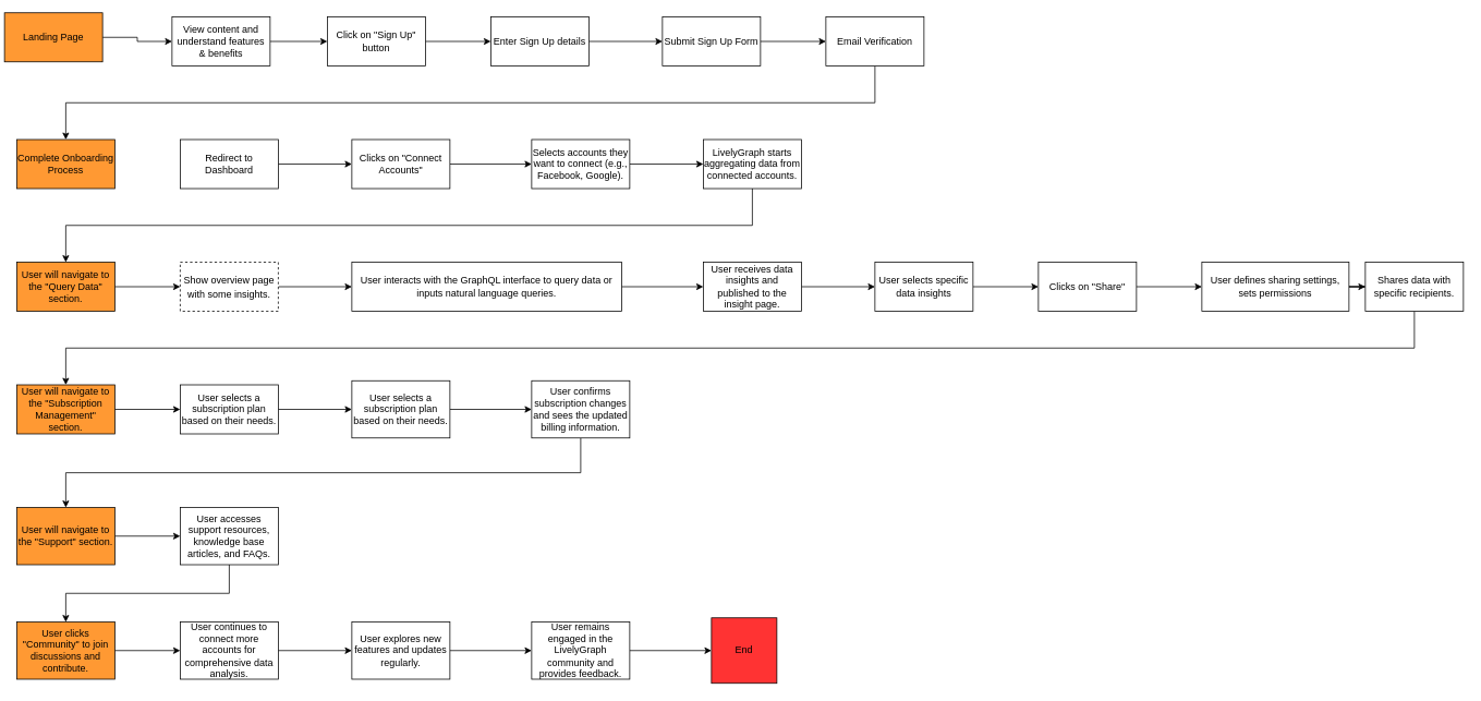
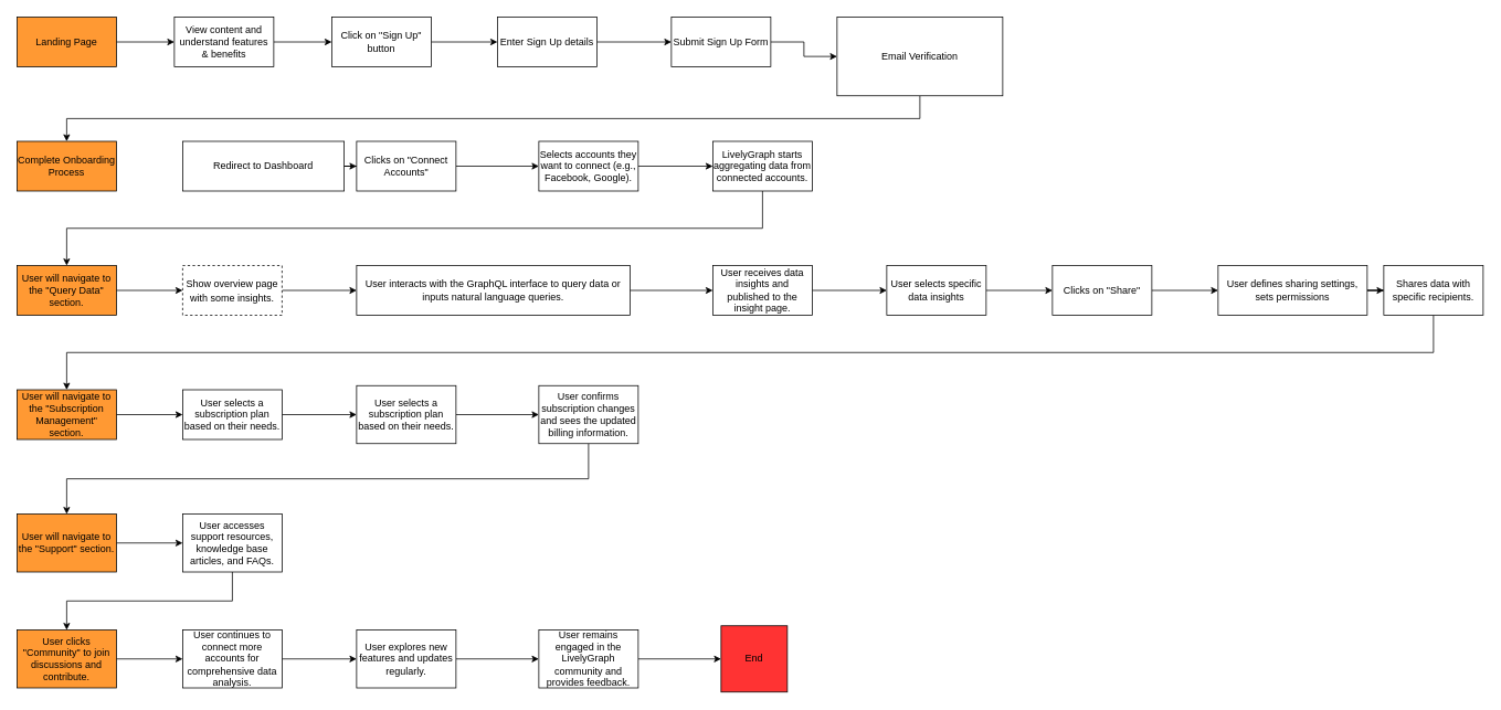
  <mxCell id="0" />
  <mxCell id="1" parent="0" />
  <mxCell id="2" style="edgeStyle=orthogonalEdgeStyle;rounded=0;orthogonalLoop=1;jettySize=auto;html=1;exitX=1;exitY=0.5;exitDx=0;exitDy=0;entryX=0;entryY=0.5;entryDx=0;entryDy=0;" edge="1" parent="1" source="3" target="5"><mxGeometry relative="1" as="geometry" /></mxCell>
- <mxCell id="3" value="Landing Page" style="rounded=0;whiteSpace=wrap;html=1;fillColor=#FF9933;" vertex="1" parent="1"><mxGeometry x="5" y="15" width="120" height="60" as="geometry" /></mxCell>
+ <mxCell id="3" value="Landing Page" style="rounded=0;whiteSpace=wrap;html=1;fillColor=#FF9933;" vertex="1" parent="1"><mxGeometry x="20" y="20" width="120" height="60" as="geometry" /></mxCell>
  <mxCell id="4" style="edgeStyle=orthogonalEdgeStyle;rounded=0;orthogonalLoop=1;jettySize=auto;html=1;exitX=1;exitY=0.5;exitDx=0;exitDy=0;entryX=0;entryY=0.5;entryDx=0;entryDy=0;" edge="1" parent="1" source="5" target="7"><mxGeometry relative="1" as="geometry" /></mxCell>
  <mxCell id="5" value="View content and understand features &amp;amp; benefits" style="rounded=0;whiteSpace=wrap;html=1;" vertex="1" parent="1"><mxGeometry x="210" y="20" width="120" height="60" as="geometry" /></mxCell>
  <mxCell id="6" style="edgeStyle=orthogonalEdgeStyle;rounded=0;orthogonalLoop=1;jettySize=auto;html=1;entryX=0;entryY=0.5;entryDx=0;entryDy=0;" edge="1" parent="1" source="7" target="9"><mxGeometry relative="1" as="geometry" /></mxCell>
  <mxCell id="7" value="Click on &quot;Sign Up&quot; button" style="rounded=0;whiteSpace=wrap;html=1;" vertex="1" parent="1"><mxGeometry x="400" y="20" width="120" height="60" as="geometry" /></mxCell>
  <mxCell id="8" style="edgeStyle=orthogonalEdgeStyle;rounded=0;orthogonalLoop=1;jettySize=auto;html=1;exitX=1;exitY=0.5;exitDx=0;exitDy=0;" edge="1" parent="1" source="9" target="11"><mxGeometry relative="1" as="geometry" /></mxCell>
  <mxCell id="9" value="Enter Sign Up details" style="rounded=0;whiteSpace=wrap;html=1;" vertex="1" parent="1"><mxGeometry x="600" y="20" width="120" height="60" as="geometry" /></mxCell>
  <mxCell id="10" style="edgeStyle=orthogonalEdgeStyle;rounded=0;orthogonalLoop=1;jettySize=auto;html=1;exitX=1;exitY=0.5;exitDx=0;exitDy=0;" edge="1" parent="1" source="11" target="13"><mxGeometry relative="1" as="geometry" /></mxCell>
  <mxCell id="11" value="Submit Sign Up Form" style="rounded=0;whiteSpace=wrap;html=1;" vertex="1" parent="1"><mxGeometry x="810" y="20" width="120" height="60" as="geometry" /></mxCell>
  <mxCell id="12" style="edgeStyle=orthogonalEdgeStyle;rounded=0;orthogonalLoop=1;jettySize=auto;html=1;exitX=0.5;exitY=1;exitDx=0;exitDy=0;entryX=0.5;entryY=0;entryDx=0;entryDy=0;" edge="1" parent="1" source="13" target="14"><mxGeometry relative="1" as="geometry"><mxPoint x="280" y="80" as="sourcePoint" /></mxGeometry></mxCell>
- <mxCell id="13" value="Email Verification" style="rounded=0;whiteSpace=wrap;html=1;" vertex="1" parent="1"><mxGeometry x="1010" y="20" width="120" height="60" as="geometry" /></mxCell>
+ <mxCell id="13" value="Email Verification" style="rounded=0;whiteSpace=wrap;html=1;" vertex="1" parent="1"><mxGeometry x="1010" y="20" width="200" height="95" as="geometry" /></mxCell>
  <mxCell id="14" value="Complete Onboarding Process" style="rounded=0;whiteSpace=wrap;html=1;fillColor=#FF9933;" vertex="1" parent="1"><mxGeometry x="20" y="170" width="120" height="60" as="geometry" /></mxCell>
  <mxCell id="15" style="edgeStyle=orthogonalEdgeStyle;rounded=0;orthogonalLoop=1;jettySize=auto;html=1;entryX=0;entryY=0.5;entryDx=0;entryDy=0;" edge="1" parent="1" source="16" target="18"><mxGeometry relative="1" as="geometry" /></mxCell>
- <mxCell id="16" value="Redirect to Dashboard" style="rounded=0;whiteSpace=wrap;html=1;" vertex="1" parent="1"><mxGeometry x="220" y="170" width="120" height="60" as="geometry" /></mxCell>
+ <mxCell id="16" value="Redirect to Dashboard" style="rounded=0;whiteSpace=wrap;html=1;" vertex="1" parent="1"><mxGeometry x="220" y="170" width="195" height="60" as="geometry" /></mxCell>
  <mxCell id="17" style="edgeStyle=orthogonalEdgeStyle;rounded=0;orthogonalLoop=1;jettySize=auto;html=1;entryX=0;entryY=0.5;entryDx=0;entryDy=0;" edge="1" parent="1" source="18" target="20"><mxGeometry relative="1" as="geometry" /></mxCell>
  <mxCell id="18" value="Clicks on &quot;Connect Accounts&quot;" style="rounded=0;whiteSpace=wrap;html=1;" vertex="1" parent="1"><mxGeometry x="430" y="170" width="120" height="60" as="geometry" /></mxCell>
  <mxCell id="19" style="edgeStyle=orthogonalEdgeStyle;rounded=0;orthogonalLoop=1;jettySize=auto;html=1;exitX=1;exitY=0.5;exitDx=0;exitDy=0;entryX=0;entryY=0.5;entryDx=0;entryDy=0;" edge="1" parent="1" source="20" target="22"><mxGeometry relative="1" as="geometry" /></mxCell>
  <mxCell id="20" value="Selects accounts they want to connect (e.g., Facebook, Google)." style="rounded=0;whiteSpace=wrap;html=1;" vertex="1" parent="1"><mxGeometry x="650" y="170" width="120" height="60" as="geometry" /></mxCell>
  <mxCell id="21" style="edgeStyle=orthogonalEdgeStyle;rounded=0;orthogonalLoop=1;jettySize=auto;html=1;entryX=0.5;entryY=0;entryDx=0;entryDy=0;exitX=0.5;exitY=1;exitDx=0;exitDy=0;" edge="1" parent="1" source="22" target="25"><mxGeometry relative="1" as="geometry" /></mxCell>
  <mxCell id="22" value="LivelyGraph&amp;nbsp;&lt;span style=&quot;border-color: var(--border-color); text-align: left; background-color: initial; text-indent: -18pt;&quot;&gt;starts aggregating data from connected accounts.&lt;/span&gt;" style="rounded=0;whiteSpace=wrap;html=1;" vertex="1" parent="1"><mxGeometry x="860" y="170" width="120" height="60" as="geometry" /></mxCell>
  <mxCell id="23" style="edgeStyle=orthogonalEdgeStyle;rounded=0;orthogonalLoop=1;jettySize=auto;html=1;exitX=1;exitY=0.5;exitDx=0;exitDy=0;entryX=0;entryY=0.5;entryDx=0;entryDy=0;" edge="1" parent="1" source="59" target="27"><mxGeometry relative="1" as="geometry" /></mxCell>
  <mxCell id="24" style="edgeStyle=orthogonalEdgeStyle;rounded=0;orthogonalLoop=1;jettySize=auto;html=1;entryX=0;entryY=0.5;entryDx=0;entryDy=0;" edge="1" parent="1" source="25" target="59"><mxGeometry relative="1" as="geometry" /></mxCell>
  <mxCell id="25" value="User will navigate to the &quot;Query Data&quot; section." style="rounded=0;whiteSpace=wrap;html=1;fillColor=#FF9933;" vertex="1" parent="1"><mxGeometry x="20" y="320" width="120" height="60" as="geometry" /></mxCell>
  <mxCell id="26" style="edgeStyle=orthogonalEdgeStyle;rounded=0;orthogonalLoop=1;jettySize=auto;html=1;entryX=0;entryY=0.5;entryDx=0;entryDy=0;" edge="1" parent="1" source="27" target="29"><mxGeometry relative="1" as="geometry" /></mxCell>
  <mxCell id="27" value="User&amp;nbsp;&lt;span style=&quot;border-color: var(--border-color); text-align: left; background-color: initial; text-indent: -18pt;&quot;&gt;interacts with the GraphQL interface to query data or inputs natural language&amp;nbsp;&lt;/span&gt;&lt;span style=&quot;border-color: var(--border-color); text-align: left; background-color: initial; text-indent: -18pt;&quot;&gt;queries.&lt;/span&gt;" style="rounded=0;whiteSpace=wrap;html=1;" vertex="1" parent="1"><mxGeometry x="430" y="320" width="330" height="60" as="geometry" /></mxCell>
  <mxCell id="28" style="edgeStyle=orthogonalEdgeStyle;rounded=0;orthogonalLoop=1;jettySize=auto;html=1;" edge="1" parent="1" source="29" target="31"><mxGeometry relative="1" as="geometry" /></mxCell>
  <mxCell id="29" value="User&amp;nbsp;&lt;span style=&quot;border-color: var(--border-color); text-align: left; background-color: initial; text-indent: -18pt;&quot;&gt;receives data insights and published to the insight page.&lt;/span&gt;" style="rounded=0;whiteSpace=wrap;html=1;" vertex="1" parent="1"><mxGeometry x="860" y="320" width="120" height="60" as="geometry" /></mxCell>
  <mxCell id="30" style="edgeStyle=orthogonalEdgeStyle;rounded=0;orthogonalLoop=1;jettySize=auto;html=1;entryX=0;entryY=0.5;entryDx=0;entryDy=0;" edge="1" parent="1" source="31" target="33"><mxGeometry relative="1" as="geometry" /></mxCell>
  <mxCell id="31" value="User&amp;nbsp;&lt;span style=&quot;border-color: var(--border-color); text-align: left; background-color: initial; text-indent: -18pt;&quot;&gt;selects specific data insights&lt;/span&gt;" style="rounded=0;whiteSpace=wrap;html=1;" vertex="1" parent="1"><mxGeometry x="1070" y="320" width="120" height="60" as="geometry" /></mxCell>
  <mxCell id="32" style="edgeStyle=orthogonalEdgeStyle;rounded=0;orthogonalLoop=1;jettySize=auto;html=1;entryX=0;entryY=0.5;entryDx=0;entryDy=0;" edge="1" parent="1" source="33" target="35"><mxGeometry relative="1" as="geometry" /></mxCell>
  <mxCell id="33" value="Clicks on &quot;Share&quot;" style="rounded=0;whiteSpace=wrap;html=1;" vertex="1" parent="1"><mxGeometry x="1270" y="320" width="120" height="60" as="geometry" /></mxCell>
  <mxCell id="34" style="edgeStyle=orthogonalEdgeStyle;rounded=0;orthogonalLoop=1;jettySize=auto;html=1;" edge="1" parent="1" source="35" target="37"><mxGeometry relative="1" as="geometry" /></mxCell>
  <mxCell id="35" value="User&amp;nbsp;&lt;span style=&quot;border-color: var(--border-color); text-align: left; background-color: initial; text-indent: -18pt;&quot;&gt;defines sharing settings, sets permissions&lt;/span&gt;" style="rounded=0;whiteSpace=wrap;html=1;" vertex="1" parent="1"><mxGeometry x="1470" y="320" width="180" height="60" as="geometry" /></mxCell>
  <mxCell id="36" style="edgeStyle=orthogonalEdgeStyle;rounded=0;orthogonalLoop=1;jettySize=auto;html=1;entryX=0.5;entryY=0;entryDx=0;entryDy=0;exitX=0.5;exitY=1;exitDx=0;exitDy=0;" edge="1" parent="1" source="37" target="39"><mxGeometry relative="1" as="geometry" /></mxCell>
  <mxCell id="37" value="&lt;div style=&quot;text-align: center; text-indent: 0px;&quot;&gt;&lt;span style=&quot;background-color: initial; border-color: var(--border-color); text-align: left; text-indent: -18pt;&quot;&gt;Shares data with specific&amp;nbsp;&lt;/span&gt;&lt;span style=&quot;background-color: initial; border-color: var(--border-color); text-align: left; text-indent: -18pt;&quot;&gt;recipients.&lt;/span&gt;&lt;/div&gt;" style="rounded=0;whiteSpace=wrap;html=1;" vertex="1" parent="1"><mxGeometry x="1670" y="320" width="120" height="60" as="geometry" /></mxCell>
  <mxCell id="38" style="edgeStyle=orthogonalEdgeStyle;rounded=0;orthogonalLoop=1;jettySize=auto;html=1;entryX=0;entryY=0.5;entryDx=0;entryDy=0;" edge="1" parent="1" source="39" target="41"><mxGeometry relative="1" as="geometry" /></mxCell>
  <mxCell id="39" value="User will navigate to the &quot;Subscription Management&quot; section." style="rounded=0;whiteSpace=wrap;html=1;fillColor=#FF9933;" vertex="1" parent="1"><mxGeometry x="20" y="470" width="120" height="60" as="geometry" /></mxCell>
  <mxCell id="40" style="edgeStyle=orthogonalEdgeStyle;rounded=0;orthogonalLoop=1;jettySize=auto;html=1;" edge="1" parent="1" source="41" target="43"><mxGeometry relative="1" as="geometry" /></mxCell>
  <mxCell id="41" value="User&amp;nbsp;&lt;span style=&quot;border-color: var(--border-color); text-align: left; background-color: initial; text-indent: -18pt;&quot;&gt;selects a subscription plan based on their needs.&lt;/span&gt;" style="rounded=0;whiteSpace=wrap;html=1;" vertex="1" parent="1"><mxGeometry x="220" y="470" width="120" height="60" as="geometry" /></mxCell>
  <mxCell id="42" style="edgeStyle=orthogonalEdgeStyle;rounded=0;orthogonalLoop=1;jettySize=auto;html=1;" edge="1" parent="1" source="43" target="45"><mxGeometry relative="1" as="geometry" /></mxCell>
  <mxCell id="43" value="User&amp;nbsp;&lt;span style=&quot;border-color: var(--border-color); text-align: left; background-color: initial; text-indent: -18pt;&quot;&gt;selects a subscription plan based on their needs.&lt;/span&gt;" style="rounded=0;whiteSpace=wrap;html=1;" vertex="1" parent="1"><mxGeometry x="430" y="465" width="120" height="70" as="geometry" /></mxCell>
  <mxCell id="44" style="edgeStyle=orthogonalEdgeStyle;rounded=0;orthogonalLoop=1;jettySize=auto;html=1;entryX=0.5;entryY=0;entryDx=0;entryDy=0;exitX=0.5;exitY=1;exitDx=0;exitDy=0;" edge="1" parent="1" source="45" target="47"><mxGeometry relative="1" as="geometry" /></mxCell>
  <mxCell id="45" value="User&amp;nbsp;&lt;span style=&quot;border-color: var(--border-color); text-align: left; background-color: initial; text-indent: -18pt;&quot;&gt;confirms subscription changes and sees the updated billing information.&lt;/span&gt;" style="rounded=0;whiteSpace=wrap;html=1;" vertex="1" parent="1"><mxGeometry x="650" y="465" width="120" height="70" as="geometry" /></mxCell>
  <mxCell id="46" style="edgeStyle=orthogonalEdgeStyle;rounded=0;orthogonalLoop=1;jettySize=auto;html=1;entryX=0;entryY=0.5;entryDx=0;entryDy=0;" edge="1" parent="1" source="47" target="49"><mxGeometry relative="1" as="geometry" /></mxCell>
  <mxCell id="47" value="User will navigate to the &quot;Support&quot; section." style="rounded=0;whiteSpace=wrap;html=1;fillColor=#FF9933;" vertex="1" parent="1"><mxGeometry x="20" y="620" width="120" height="70" as="geometry" /></mxCell>
  <mxCell id="48" style="edgeStyle=orthogonalEdgeStyle;rounded=0;orthogonalLoop=1;jettySize=auto;html=1;exitX=0.5;exitY=1;exitDx=0;exitDy=0;" edge="1" parent="1" source="49" target="51"><mxGeometry relative="1" as="geometry" /></mxCell>
  <mxCell id="49" value="User&amp;nbsp;&lt;span style=&quot;border-color: var(--border-color); text-align: left; background-color: initial; text-indent: -18pt;&quot;&gt;accesses support resources, knowledge base articles, and FAQs.&lt;/span&gt;" style="rounded=0;whiteSpace=wrap;html=1;" vertex="1" parent="1"><mxGeometry x="220" y="620" width="120" height="70" as="geometry" /></mxCell>
  <mxCell id="50" style="edgeStyle=orthogonalEdgeStyle;rounded=0;orthogonalLoop=1;jettySize=auto;html=1;entryX=0;entryY=0.5;entryDx=0;entryDy=0;" edge="1" parent="1" source="51" target="53"><mxGeometry relative="1" as="geometry" /></mxCell>
  <mxCell id="51" value="User&amp;nbsp;&lt;span style=&quot;border-color: var(--border-color); text-align: left; background-color: initial; text-indent: -18pt;&quot;&gt;clicks &quot;Community&quot; to join discussions and contribute.&lt;/span&gt;" style="rounded=0;whiteSpace=wrap;html=1;fillColor=#FF9933;" vertex="1" parent="1"><mxGeometry x="20" y="760" width="120" height="70" as="geometry" /></mxCell>
  <mxCell id="52" style="edgeStyle=orthogonalEdgeStyle;rounded=0;orthogonalLoop=1;jettySize=auto;html=1;entryX=0;entryY=0.5;entryDx=0;entryDy=0;" edge="1" parent="1" source="53" target="55"><mxGeometry relative="1" as="geometry" /></mxCell>
  <mxCell id="53" value="&lt;span style=&quot;border-color: var(--border-color); text-align: left; background-color: initial; text-indent: -18pt;&quot;&gt;User&amp;nbsp;&lt;/span&gt;&lt;span style=&quot;border-color: var(--border-color); text-align: left; background-color: initial; text-indent: -18pt;&quot;&gt;continues to connect more accounts for comprehensive data analysis.&lt;/span&gt;" style="rounded=0;whiteSpace=wrap;html=1;" vertex="1" parent="1"><mxGeometry x="220" y="760" width="120" height="70" as="geometry" /></mxCell>
  <mxCell id="54" style="edgeStyle=orthogonalEdgeStyle;rounded=0;orthogonalLoop=1;jettySize=auto;html=1;entryX=0;entryY=0.5;entryDx=0;entryDy=0;" edge="1" parent="1" source="55" target="57"><mxGeometry relative="1" as="geometry" /></mxCell>
  <mxCell id="55" value="&lt;span style=&quot;border-color: var(--border-color); text-align: left; background-color: initial; text-indent: -18pt;&quot;&gt;&lt;/span&gt;&lt;span style=&quot;border-color: var(--border-color); text-align: left; background-color: initial; text-indent: -18pt;&quot;&gt;User&amp;nbsp;&lt;/span&gt;&lt;span style=&quot;border-color: var(--border-color); text-align: left; background-color: initial; text-indent: -18pt;&quot;&gt;explores new features and updates regularly.&lt;/span&gt;" style="rounded=0;whiteSpace=wrap;html=1;" vertex="1" parent="1"><mxGeometry x="430" y="760" width="120" height="70" as="geometry" /></mxCell>
  <mxCell id="56" style="edgeStyle=orthogonalEdgeStyle;rounded=0;orthogonalLoop=1;jettySize=auto;html=1;entryX=0;entryY=0.5;entryDx=0;entryDy=0;" edge="1" parent="1" source="57" target="58"><mxGeometry relative="1" as="geometry" /></mxCell>
  <mxCell id="57" value="&lt;div style=&quot;text-align: center; text-indent: 0px;&quot;&gt;&lt;span style=&quot;background-color: initial; border-color: var(--border-color); text-align: left; text-indent: -18pt;&quot;&gt;User&amp;nbsp;&lt;/span&gt;&lt;span style=&quot;background-color: initial; border-color: var(--border-color); text-align: left; text-indent: -18pt;&quot;&gt;remains engaged in the LivelyGraph community and provides feedback.&lt;/span&gt;&lt;/div&gt;" style="rounded=0;whiteSpace=wrap;html=1;" vertex="1" parent="1"><mxGeometry x="650" y="760" width="120" height="70" as="geometry" /></mxCell>
  <mxCell id="58" value="End" style="whiteSpace=wrap;html=1;aspect=fixed;fillColor=#FF3333;rounded=0;" vertex="1" parent="1"><mxGeometry x="870" y="755" width="80" height="80" as="geometry" /></mxCell>
  <mxCell id="59" value="&lt;p style=&quot;line-height:150%&quot; class=&quot;MsoNormal&quot;&gt;Show overview page with some insights.&lt;/p&gt;" style="rounded=0;whiteSpace=wrap;html=1;dashed=1;" vertex="1" parent="1"><mxGeometry x="220" y="320" width="120" height="60" as="geometry" /></mxCell>
